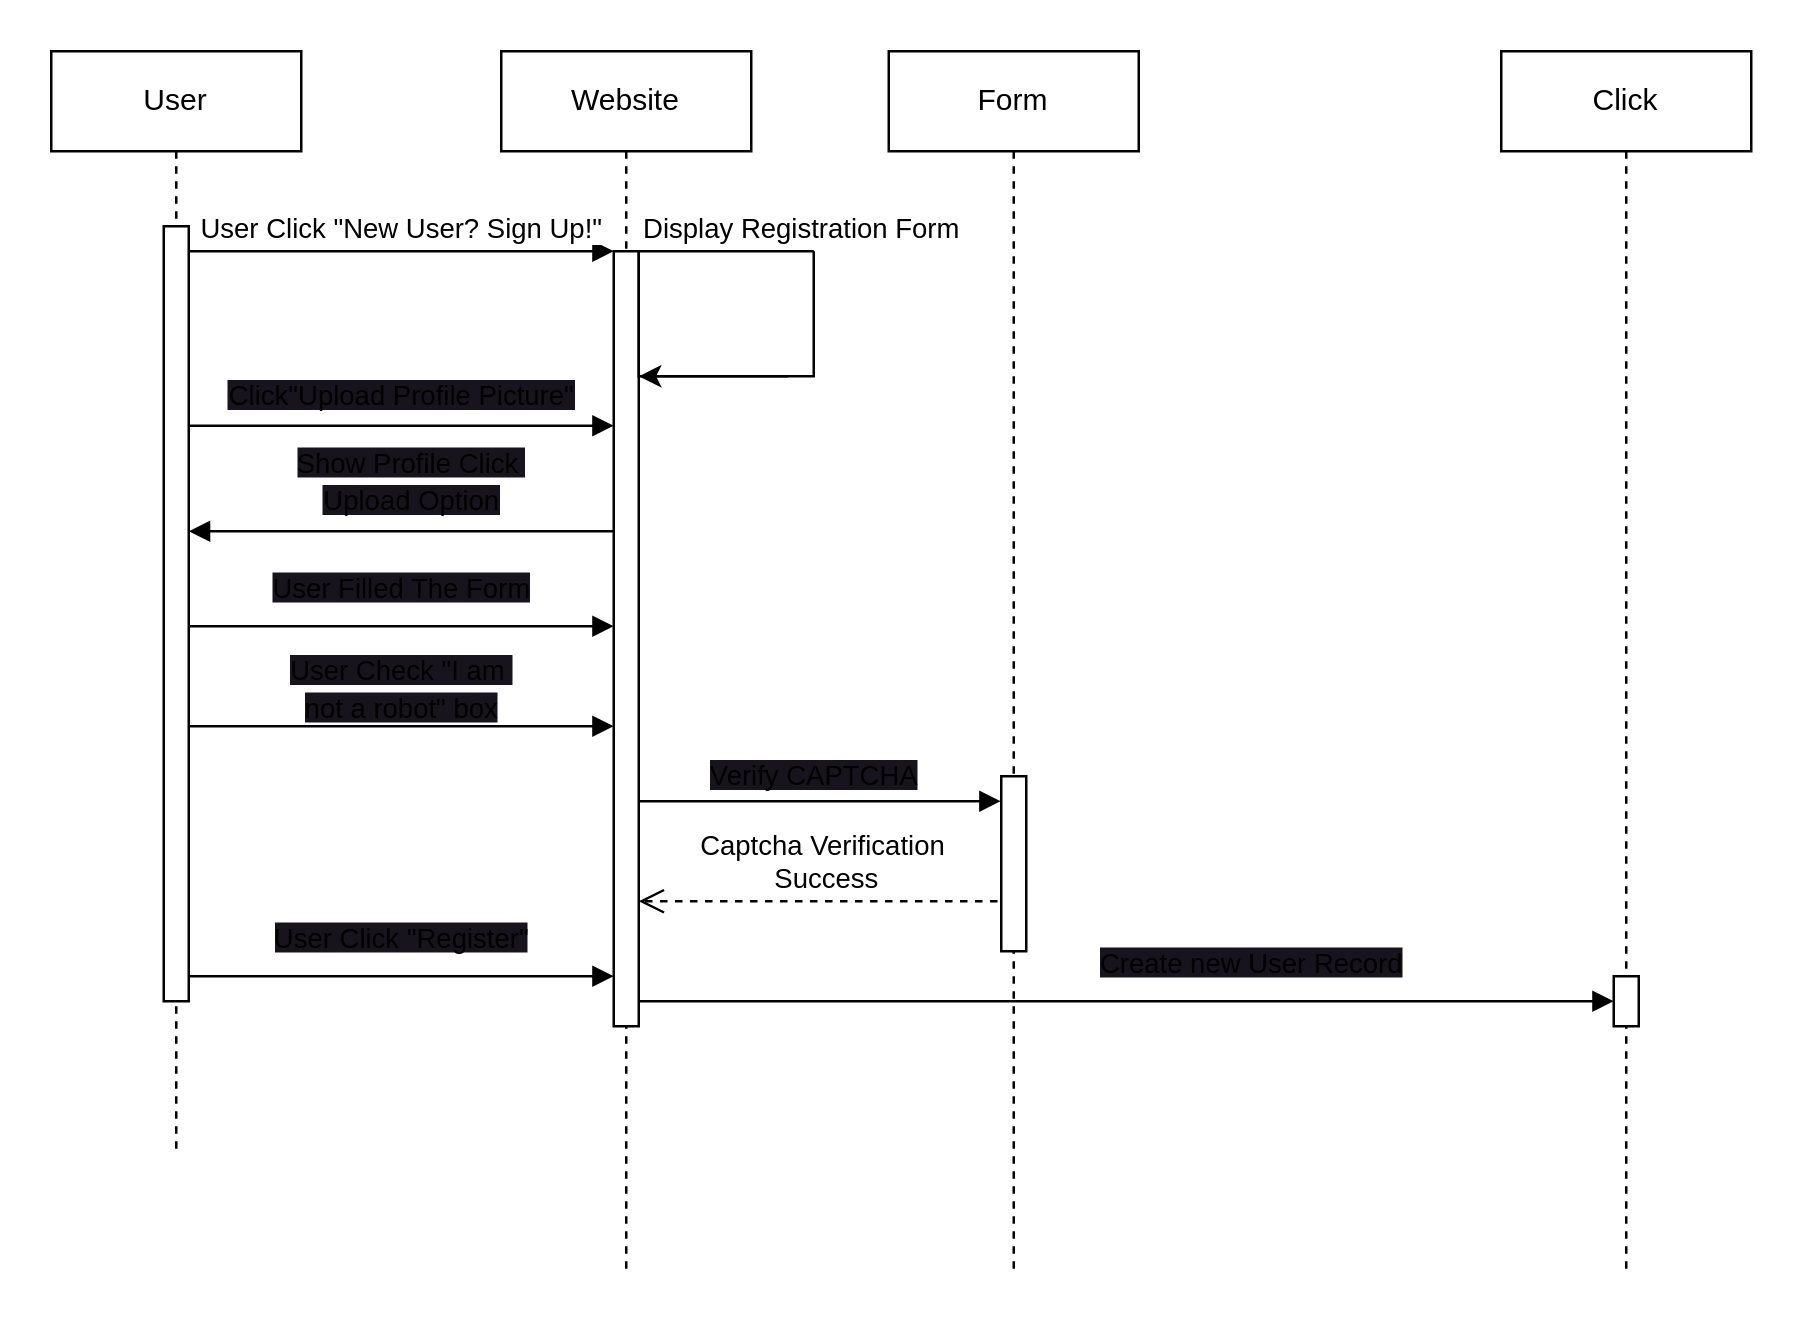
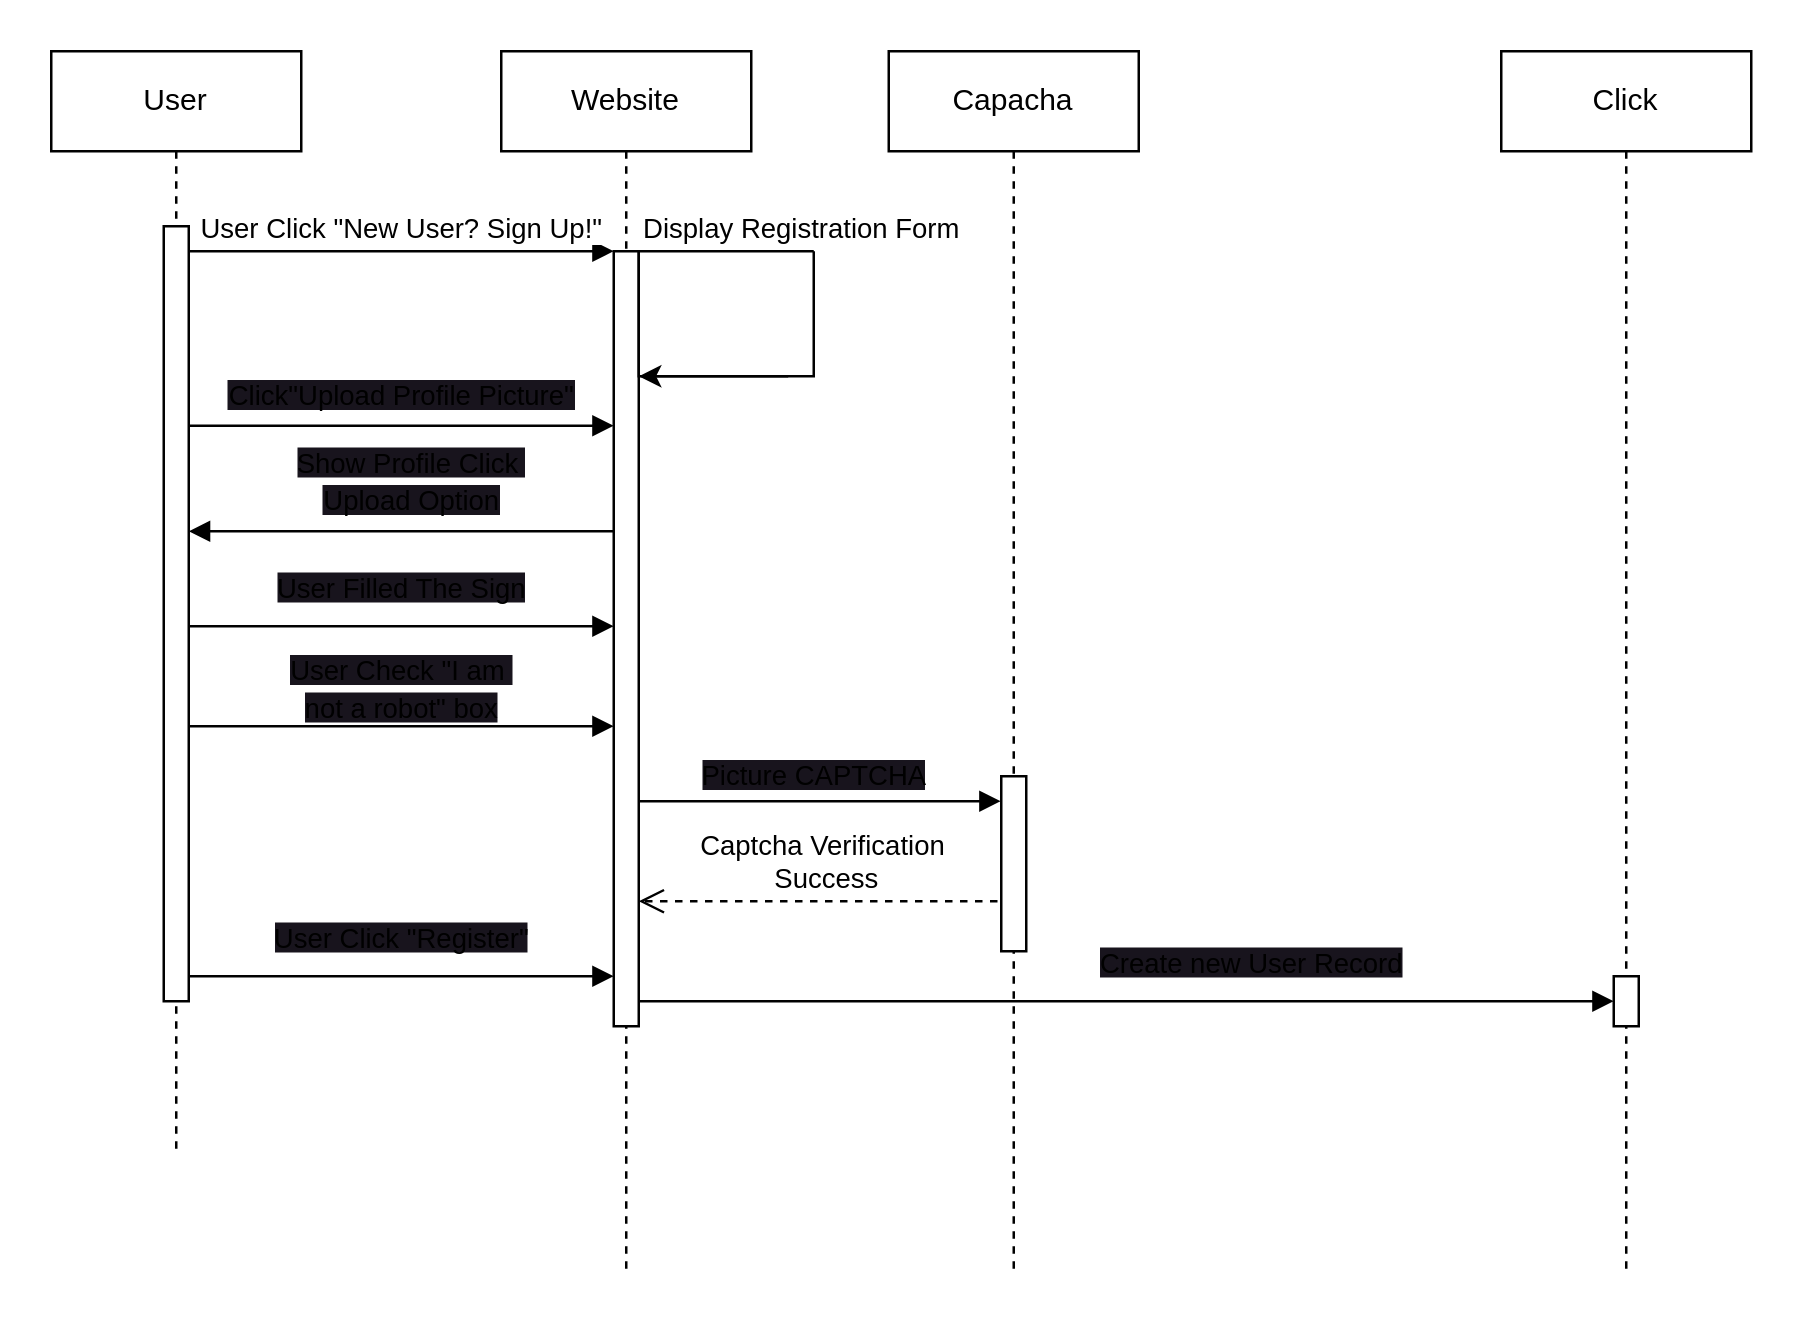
  <mxCell id="0" />
  <mxCell id="1" parent="0" />
  <mxCell id="2" value="User" style="shape=umlLifeline;perimeter=lifelinePerimeter;whiteSpace=wrap;html=1;container=0;dropTarget=0;collapsible=0;recursiveResize=0;outlineConnect=0;portConstraint=eastwest;newEdgeStyle={&quot;edgeStyle&quot;:&quot;elbowEdgeStyle&quot;,&quot;elbow&quot;:&quot;vertical&quot;,&quot;curved&quot;:0,&quot;rounded&quot;:0};" parent="1" vertex="1"><mxGeometry x="20" y="20" width="100" height="440" as="geometry" /></mxCell>
  <mxCell id="3" value="" style="html=1;points=[];perimeter=orthogonalPerimeter;outlineConnect=0;targetShapes=umlLifeline;portConstraint=eastwest;newEdgeStyle={&quot;edgeStyle&quot;:&quot;elbowEdgeStyle&quot;,&quot;elbow&quot;:&quot;vertical&quot;,&quot;curved&quot;:0,&quot;rounded&quot;:0};" parent="2" vertex="1"><mxGeometry x="45" y="70" width="10" height="310" as="geometry" /></mxCell>
  <mxCell id="4" value="Website" style="shape=umlLifeline;perimeter=lifelinePerimeter;whiteSpace=wrap;html=1;container=0;dropTarget=0;collapsible=0;recursiveResize=0;outlineConnect=0;portConstraint=eastwest;newEdgeStyle={&quot;edgeStyle&quot;:&quot;elbowEdgeStyle&quot;,&quot;elbow&quot;:&quot;vertical&quot;,&quot;curved&quot;:0,&quot;rounded&quot;:0};" parent="1" vertex="1"><mxGeometry x="200" y="20" width="100" height="490" as="geometry" /></mxCell>
  <mxCell id="5" value="" style="html=1;points=[];perimeter=orthogonalPerimeter;outlineConnect=0;targetShapes=umlLifeline;portConstraint=eastwest;newEdgeStyle={&quot;edgeStyle&quot;:&quot;elbowEdgeStyle&quot;,&quot;elbow&quot;:&quot;vertical&quot;,&quot;curved&quot;:0,&quot;rounded&quot;:0};" parent="4" vertex="1"><mxGeometry x="45" y="80" width="10" height="310" as="geometry" /></mxCell>
  <mxCell id="6" value="User Click &quot;New User? Sign Up!&quot;" style="html=1;verticalAlign=bottom;endArrow=block;edgeStyle=elbowEdgeStyle;elbow=vertical;curved=0;rounded=0;" parent="1" source="3" target="5" edge="1"><mxGeometry relative="1" as="geometry"><mxPoint x="175" y="110" as="sourcePoint" /><Array as="points"><mxPoint x="160" y="100" /></Array></mxGeometry></mxCell>
  <mxCell id="7" value="Captcha Verification&amp;nbsp;&lt;div&gt;Success&lt;/div&gt;" style="html=1;verticalAlign=bottom;endArrow=open;dashed=1;endSize=8;edgeStyle=elbowEdgeStyle;elbow=vertical;curved=0;rounded=0;" parent="1" target="5" edge="1"><mxGeometry relative="1" as="geometry"><mxPoint x="255" y="370" as="targetPoint" /><Array as="points"><mxPoint x="370" y="360" /></Array><mxPoint x="404.5" y="360" as="sourcePoint" /></mxGeometry></mxCell>
  <mxCell id="8" value="" style="html=1;verticalAlign=bottom;endArrow=block;edgeStyle=elbowEdgeStyle;elbow=vertical;curved=0;rounded=0;" parent="1" edge="1"><mxGeometry relative="1" as="geometry"><mxPoint x="245" y="212" as="sourcePoint" /><Array as="points" /><mxPoint x="75" y="212" as="targetPoint" /></mxGeometry></mxCell>
- <mxCell id="9" value="Form" style="shape=umlLifeline;perimeter=lifelinePerimeter;whiteSpace=wrap;html=1;container=0;dropTarget=0;collapsible=0;recursiveResize=0;outlineConnect=0;portConstraint=eastwest;newEdgeStyle={&quot;edgeStyle&quot;:&quot;elbowEdgeStyle&quot;,&quot;elbow&quot;:&quot;vertical&quot;,&quot;curved&quot;:0,&quot;rounded&quot;:0};" parent="1" vertex="1"><mxGeometry x="355" y="20" width="100" height="490" as="geometry" /></mxCell>
+ <mxCell id="9" value="Capacha" style="shape=umlLifeline;perimeter=lifelinePerimeter;whiteSpace=wrap;html=1;container=0;dropTarget=0;collapsible=0;recursiveResize=0;outlineConnect=0;portConstraint=eastwest;newEdgeStyle={&quot;edgeStyle&quot;:&quot;elbowEdgeStyle&quot;,&quot;elbow&quot;:&quot;vertical&quot;,&quot;curved&quot;:0,&quot;rounded&quot;:0};" parent="1" vertex="1"><mxGeometry x="355" y="20" width="100" height="490" as="geometry" /></mxCell>
  <mxCell id="10" value="" style="html=1;points=[];perimeter=orthogonalPerimeter;outlineConnect=0;targetShapes=umlLifeline;portConstraint=eastwest;newEdgeStyle={&quot;edgeStyle&quot;:&quot;elbowEdgeStyle&quot;,&quot;elbow&quot;:&quot;vertical&quot;,&quot;curved&quot;:0,&quot;rounded&quot;:0};" parent="9" vertex="1"><mxGeometry x="45" y="290" width="10" height="70" as="geometry" /></mxCell>
  <mxCell id="11" value="Click" style="shape=umlLifeline;perimeter=lifelinePerimeter;whiteSpace=wrap;html=1;container=0;dropTarget=0;collapsible=0;recursiveResize=0;outlineConnect=0;portConstraint=eastwest;newEdgeStyle={&quot;edgeStyle&quot;:&quot;elbowEdgeStyle&quot;,&quot;elbow&quot;:&quot;vertical&quot;,&quot;curved&quot;:0,&quot;rounded&quot;:0};" parent="1" vertex="1"><mxGeometry x="600" y="20" width="100" height="490" as="geometry" /></mxCell>
  <mxCell id="12" value="" style="html=1;points=[];perimeter=orthogonalPerimeter;outlineConnect=0;targetShapes=umlLifeline;portConstraint=eastwest;newEdgeStyle={&quot;edgeStyle&quot;:&quot;elbowEdgeStyle&quot;,&quot;elbow&quot;:&quot;vertical&quot;,&quot;curved&quot;:0,&quot;rounded&quot;:0};" parent="11" vertex="1"><mxGeometry x="45" y="370" width="10" height="20" as="geometry" /></mxCell>
  <mxCell id="13" value="" style="swimlane;startSize=0;" parent="1" vertex="1"><mxGeometry x="255" y="100" width="70" height="50" as="geometry"><mxRectangle x="275" y="120" width="50" height="40" as="alternateBounds" /></mxGeometry></mxCell>
  <mxCell id="14" value="" style="endArrow=classic;html=1;rounded=0;" parent="1" edge="1"><mxGeometry width="50" height="50" relative="1" as="geometry"><mxPoint x="314.79" y="150" as="sourcePoint" /><mxPoint x="255" y="150" as="targetPoint" /></mxGeometry></mxCell>
  <mxCell id="15" value="&lt;font style=&quot;font-size: 11px;&quot;&gt;Display Registration Form&lt;/font&gt;" style="edgeLabel;html=1;align=center;verticalAlign=middle;resizable=0;points=[];" parent="14" vertex="1" connectable="0"><mxGeometry x="-0.26" relative="1" as="geometry"><mxPoint x="27" y="-60" as="offset" /></mxGeometry></mxCell>
  <mxCell id="16" value="" style="html=1;verticalAlign=bottom;endArrow=block;edgeStyle=elbowEdgeStyle;elbow=vertical;curved=0;rounded=0;" parent="1" edge="1"><mxGeometry x="1" y="-136" relative="1" as="geometry"><mxPoint x="75" y="169.78" as="sourcePoint" /><Array as="points"><mxPoint x="160" y="169.78" /></Array><mxPoint x="245" y="169.78" as="targetPoint" /><mxPoint x="65" y="-16" as="offset" /></mxGeometry></mxCell>
  <mxCell id="17" value="&lt;span style=&quot;font-size: 11px; background-color: rgb(24, 20, 29);&quot;&gt;Click&quot;Upload Profile Picture&quot;&lt;/span&gt;" style="text;html=1;align=center;verticalAlign=middle;resizable=0;points=[];autosize=1;strokeColor=none;fillColor=none;" parent="1" vertex="1"><mxGeometry x="80" y="143" width="160" height="30" as="geometry" /></mxCell>
  <mxCell id="18" value="&lt;span style=&quot;font-size: 11px; background-color: rgb(24, 20, 29);&quot;&gt;Show Profile Click&amp;nbsp;&lt;/span&gt;&lt;div&gt;&lt;span style=&quot;font-size: 11px; background-color: rgb(24, 20, 29);&quot;&gt;Upload Option&lt;/span&gt;&lt;/div&gt;" style="text;html=1;align=center;verticalAlign=middle;resizable=0;points=[];autosize=1;strokeColor=none;fillColor=none;" parent="1" vertex="1"><mxGeometry x="99" y="172" width="130" height="40" as="geometry" /></mxCell>
- <mxCell id="19" value="&lt;span style=&quot;font-size: 11px; background-color: rgb(24, 20, 29);&quot;&gt;User Filled The Form&lt;/span&gt;" style="text;html=1;align=center;verticalAlign=middle;resizable=0;points=[];autosize=1;strokeColor=none;fillColor=none;" parent="1" vertex="1"><mxGeometry x="95" y="220" width="130" height="30" as="geometry" /></mxCell>
+ <mxCell id="19" value="&lt;span style=&quot;font-size: 11px; background-color: rgb(24, 20, 29);&quot;&gt;User Filled The Sign&lt;/span&gt;" style="text;html=1;align=center;verticalAlign=middle;resizable=0;points=[];autosize=1;strokeColor=none;fillColor=none;" parent="1" vertex="1"><mxGeometry x="95" y="220" width="130" height="30" as="geometry" /></mxCell>
  <mxCell id="20" value="" style="html=1;verticalAlign=bottom;endArrow=block;edgeStyle=elbowEdgeStyle;elbow=vertical;curved=0;rounded=0;" parent="1" edge="1"><mxGeometry x="1" y="-136" relative="1" as="geometry"><mxPoint x="75" y="250" as="sourcePoint" /><Array as="points"><mxPoint x="160" y="250" /></Array><mxPoint x="245" y="250" as="targetPoint" /><mxPoint x="65" y="-16" as="offset" /></mxGeometry></mxCell>
  <mxCell id="21" value="&lt;span style=&quot;font-size: 11px; background-color: rgb(24, 20, 29);&quot;&gt;User Check &quot;I am&amp;nbsp;&lt;/span&gt;&lt;div&gt;&lt;span style=&quot;font-size: 11px; background-color: rgb(24, 20, 29);&quot;&gt;not a robot&quot; box&lt;/span&gt;&lt;/div&gt;" style="text;html=1;align=center;verticalAlign=middle;resizable=0;points=[];autosize=1;strokeColor=none;fillColor=none;" parent="1" vertex="1"><mxGeometry x="105" y="255" width="110" height="40" as="geometry" /></mxCell>
  <mxCell id="22" value="" style="html=1;verticalAlign=bottom;endArrow=block;edgeStyle=elbowEdgeStyle;elbow=vertical;curved=0;rounded=0;" parent="1" edge="1"><mxGeometry x="1" y="-136" relative="1" as="geometry"><mxPoint x="75" y="290" as="sourcePoint" /><Array as="points"><mxPoint x="160" y="290" /></Array><mxPoint x="245" y="290" as="targetPoint" /><mxPoint x="65" y="-16" as="offset" /></mxGeometry></mxCell>
- <mxCell id="23" value="&lt;span style=&quot;font-size: 11px; background-color: rgb(24, 20, 29);&quot;&gt;Verify CAPTCHA&lt;/span&gt;" style="text;html=1;align=center;verticalAlign=middle;resizable=0;points=[];autosize=1;strokeColor=none;fillColor=none;" parent="1" vertex="1"><mxGeometry x="270" y="295" width="110" height="30" as="geometry" /></mxCell>
+ <mxCell id="23" value="&lt;span style=&quot;font-size: 11px; background-color: rgb(24, 20, 29);&quot;&gt;Picture CAPTCHA&lt;/span&gt;" style="text;html=1;align=center;verticalAlign=middle;resizable=0;points=[];autosize=1;strokeColor=none;fillColor=none;" parent="1" vertex="1"><mxGeometry x="270" y="295" width="110" height="30" as="geometry" /></mxCell>
  <mxCell id="24" value="" style="html=1;verticalAlign=bottom;endArrow=block;edgeStyle=elbowEdgeStyle;elbow=vertical;curved=0;rounded=0;" parent="1" edge="1"><mxGeometry x="1" y="-136" relative="1" as="geometry"><mxPoint x="255.002" y="320" as="sourcePoint" /><Array as="points"><mxPoint x="318.78" y="320" /></Array><mxPoint x="399.78" y="320" as="targetPoint" /><mxPoint x="65" y="-16" as="offset" /></mxGeometry></mxCell>
  <mxCell id="25" value="&lt;span style=&quot;font-size: 11px; background-color: rgb(24, 20, 29);&quot;&gt;User Click &quot;Register&quot;&lt;/span&gt;" style="text;html=1;align=center;verticalAlign=middle;resizable=0;points=[];autosize=1;strokeColor=none;fillColor=none;" parent="1" vertex="1"><mxGeometry x="95" y="360" width="130" height="30" as="geometry" /></mxCell>
  <mxCell id="26" value="" style="html=1;verticalAlign=bottom;endArrow=block;edgeStyle=elbowEdgeStyle;elbow=vertical;curved=0;rounded=0;" parent="1" edge="1"><mxGeometry x="1" y="-136" relative="1" as="geometry"><mxPoint x="75" y="390" as="sourcePoint" /><Array as="points"><mxPoint x="160" y="390" /></Array><mxPoint x="245" y="390" as="targetPoint" /><mxPoint x="65" y="-16" as="offset" /></mxGeometry></mxCell>
  <mxCell id="27" value="" style="html=1;verticalAlign=bottom;endArrow=block;edgeStyle=elbowEdgeStyle;elbow=vertical;curved=0;rounded=0;" parent="1" target="12" edge="1"><mxGeometry x="1" y="-136" relative="1" as="geometry"><mxPoint x="255" y="400" as="sourcePoint" /><Array as="points"><mxPoint x="340" y="400" /></Array><mxPoint x="640" y="400" as="targetPoint" /><mxPoint x="65" y="-16" as="offset" /></mxGeometry></mxCell>
  <mxCell id="28" value="&lt;span style=&quot;font-size: 11px; background-color: rgb(24, 20, 29);&quot;&gt;Create new User Record&lt;/span&gt;" style="text;html=1;align=center;verticalAlign=middle;resizable=0;points=[];autosize=1;strokeColor=none;fillColor=none;" parent="1" vertex="1"><mxGeometry x="430" y="370" width="140" height="30" as="geometry" /></mxCell>
